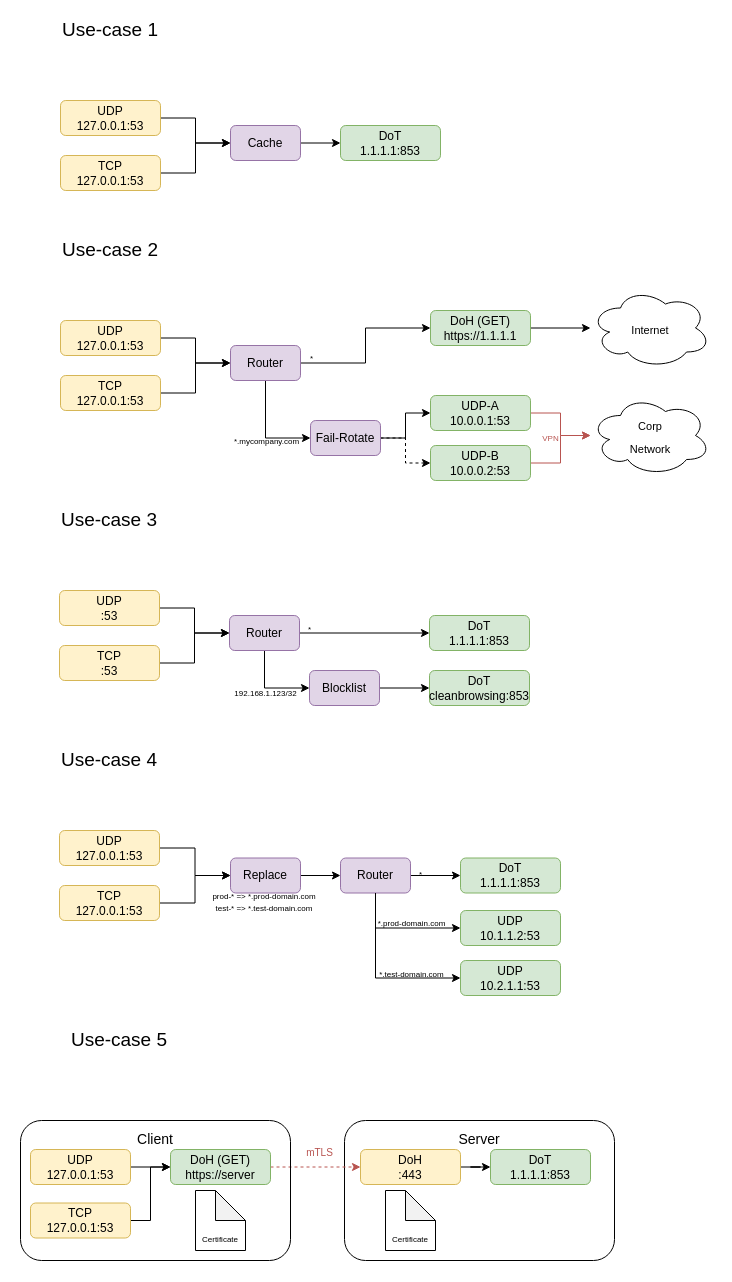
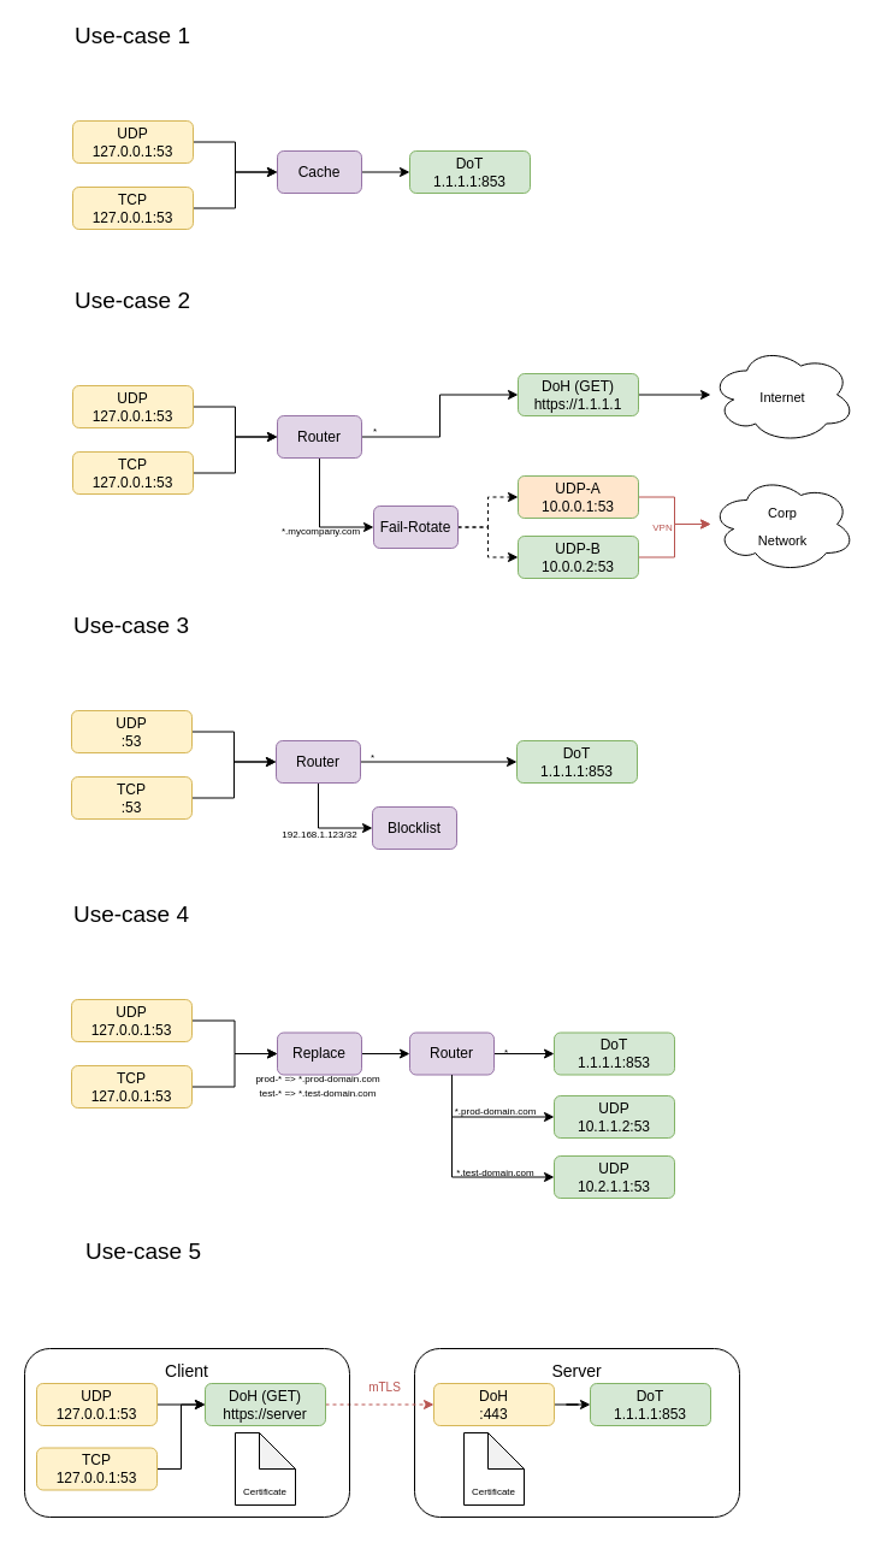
  <mxCell id="0" />
  <mxCell id="1" parent="0" />
  <mxCell id="2" value="&lt;font color=&quot;#000000&quot; style=&quot;font-size: 14px&quot;&gt;Server&lt;/font&gt;" style="rounded=1;whiteSpace=wrap;html=1;labelBackgroundColor=none;fillColor=none;fontSize=19;fontColor=#B85450;verticalAlign=top;" vertex="1" parent="1"><mxGeometry x="344" y="1120" width="270" height="140" as="geometry" /></mxCell>
  <mxCell id="3" style="edgeStyle=orthogonalEdgeStyle;rounded=0;orthogonalLoop=1;jettySize=auto;html=1;fontSize=19;" edge="1" parent="1" source="4" target="8"><mxGeometry relative="1" as="geometry" /></mxCell>
  <mxCell id="4" value="UDP&lt;br&gt;127.0.0.1:53" style="rounded=1;whiteSpace=wrap;html=1;fillColor=#fff2cc;strokeColor=#d6b656;verticalAlign=middle;" vertex="1" parent="1"><mxGeometry x="60" y="100" width="100" height="35" as="geometry" /></mxCell>
  <mxCell id="5" style="edgeStyle=orthogonalEdgeStyle;rounded=0;orthogonalLoop=1;jettySize=auto;html=1;entryX=0;entryY=0.5;entryDx=0;entryDy=0;fontSize=19;" edge="1" parent="1" source="6" target="8"><mxGeometry relative="1" as="geometry" /></mxCell>
  <mxCell id="6" value="TCP&lt;br&gt;127.0.0.1:53" style="rounded=1;whiteSpace=wrap;html=1;fillColor=#fff2cc;strokeColor=#d6b656;verticalAlign=middle;" vertex="1" parent="1"><mxGeometry x="60" y="155" width="100" height="35" as="geometry" /></mxCell>
  <mxCell id="7" style="edgeStyle=orthogonalEdgeStyle;rounded=0;orthogonalLoop=1;jettySize=auto;html=1;fontSize=19;" edge="1" parent="1" source="8" target="9"><mxGeometry relative="1" as="geometry" /></mxCell>
  <mxCell id="8" value="Cache" style="rounded=1;whiteSpace=wrap;html=1;fillColor=#e1d5e7;verticalAlign=middle;strokeColor=#9673a6;" vertex="1" parent="1"><mxGeometry x="230" y="125" width="70" height="35" as="geometry" /></mxCell>
  <mxCell id="9" value="DoT&lt;br&gt;1.1.1.1:853" style="rounded=1;whiteSpace=wrap;html=1;fillColor=#d5e8d4;strokeColor=#82b366;verticalAlign=middle;" vertex="1" parent="1"><mxGeometry x="340" y="125" width="100" height="35" as="geometry" /></mxCell>
  <mxCell id="10" value="Use-case 1" style="text;html=1;strokeColor=none;fillColor=none;align=center;verticalAlign=middle;whiteSpace=wrap;rounded=0;labelBackgroundColor=none;fontSize=19;" vertex="1" parent="1"><mxGeometry x="60" y="20" width="100" height="20" as="geometry" /></mxCell>
  <mxCell id="11" style="edgeStyle=orthogonalEdgeStyle;rounded=0;orthogonalLoop=1;jettySize=auto;html=1;fontSize=19;" edge="1" parent="1" source="12" target="19"><mxGeometry relative="1" as="geometry" /></mxCell>
  <mxCell id="12" value="UDP&lt;br&gt;127.0.0.1:53" style="rounded=1;whiteSpace=wrap;html=1;fillColor=#fff2cc;strokeColor=#d6b656;verticalAlign=middle;" vertex="1" parent="1"><mxGeometry x="60" y="320" width="100" height="35" as="geometry" /></mxCell>
  <mxCell id="13" style="edgeStyle=orthogonalEdgeStyle;rounded=0;orthogonalLoop=1;jettySize=auto;html=1;entryX=0;entryY=0.5;entryDx=0;entryDy=0;fontSize=19;" edge="1" parent="1" source="14" target="19"><mxGeometry relative="1" as="geometry" /></mxCell>
  <mxCell id="14" value="TCP&lt;br&gt;127.0.0.1:53" style="rounded=1;whiteSpace=wrap;html=1;fillColor=#fff2cc;strokeColor=#d6b656;verticalAlign=middle;" vertex="1" parent="1"><mxGeometry x="60" y="375" width="100" height="35" as="geometry" /></mxCell>
  <mxCell id="15" style="edgeStyle=orthogonalEdgeStyle;rounded=0;orthogonalLoop=1;jettySize=auto;html=1;fontSize=19;" edge="1" parent="1" source="19" target="21"><mxGeometry relative="1" as="geometry" /></mxCell>
  <mxCell id="16" value="&lt;font style=&quot;font-size: 8px&quot;&gt;*&lt;/font&gt;" style="edgeLabel;html=1;align=center;verticalAlign=middle;resizable=0;points=[];fontSize=19;labelBackgroundColor=none;" vertex="1" connectable="0" parent="15"><mxGeometry x="-0.471" y="-1" relative="1" as="geometry"><mxPoint x="-33.81" y="-8.52" as="offset" /></mxGeometry></mxCell>
  <mxCell id="17" style="edgeStyle=orthogonalEdgeStyle;rounded=0;orthogonalLoop=1;jettySize=auto;html=1;entryX=0;entryY=0.5;entryDx=0;entryDy=0;fontSize=19;exitX=0.5;exitY=1;exitDx=0;exitDy=0;" edge="1" parent="1" source="19" target="30"><mxGeometry relative="1" as="geometry" /></mxCell>
  <mxCell id="18" value="&lt;font style=&quot;font-size: 8px&quot;&gt;*.mycompany.com&lt;/font&gt;" style="edgeLabel;html=1;align=center;verticalAlign=middle;resizable=0;points=[];fontSize=19;labelBackgroundColor=none;" vertex="1" connectable="0" parent="17"><mxGeometry x="-0.612" y="-1" relative="1" as="geometry"><mxPoint x="1" y="37.5" as="offset" /></mxGeometry></mxCell>
  <mxCell id="19" value="Router" style="rounded=1;whiteSpace=wrap;html=1;fillColor=#e1d5e7;verticalAlign=middle;strokeColor=#9673a6;" vertex="1" parent="1"><mxGeometry x="230" y="345" width="70" height="35" as="geometry" /></mxCell>
  <mxCell id="20" style="edgeStyle=orthogonalEdgeStyle;rounded=0;orthogonalLoop=1;jettySize=auto;html=1;fontSize=19;" edge="1" parent="1" source="21" target="32"><mxGeometry relative="1" as="geometry" /></mxCell>
  <mxCell id="21" value="DoH (GET)&lt;br&gt;https://1.1.1.1" style="rounded=1;whiteSpace=wrap;html=1;fillColor=#d5e8d4;strokeColor=#82b366;verticalAlign=middle;" vertex="1" parent="1"><mxGeometry x="430" y="310" width="100" height="35" as="geometry" /></mxCell>
  <mxCell id="22" value="Use-case 2" style="text;html=1;strokeColor=none;fillColor=none;align=center;verticalAlign=middle;whiteSpace=wrap;rounded=0;labelBackgroundColor=none;fontSize=19;" vertex="1" parent="1"><mxGeometry x="60" y="240" width="100" height="20" as="geometry" /></mxCell>
  <mxCell id="23" style="edgeStyle=orthogonalEdgeStyle;rounded=0;orthogonalLoop=1;jettySize=auto;html=1;fontSize=19;fillColor=#f8cecc;strokeColor=#b85450;" edge="1" parent="1" source="24" target="31"><mxGeometry relative="1" as="geometry" /></mxCell>
- <mxCell id="24" value="UDP-A&lt;br&gt;10.0.0.1:53" style="rounded=1;whiteSpace=wrap;html=1;fillColor=#d5e8d4;strokeColor=#82b366;verticalAlign=middle;" vertex="1" parent="1"><mxGeometry x="430" y="395" width="100" height="35" as="geometry" /></mxCell>
+ <mxCell id="24" value="UDP-A&lt;br&gt;10.0.0.1:53" style="rounded=1;whiteSpace=wrap;html=1;fillColor=#ffe6cc;strokeColor=#82b366;verticalAlign=middle;" vertex="1" parent="1"><mxGeometry x="430" y="395" width="100" height="35" as="geometry" /></mxCell>
  <mxCell id="25" style="edgeStyle=orthogonalEdgeStyle;rounded=0;orthogonalLoop=1;jettySize=auto;html=1;fontSize=19;fillColor=#f8cecc;strokeColor=#b85450;" edge="1" parent="1" source="27" target="31"><mxGeometry relative="1" as="geometry" /></mxCell>
  <mxCell id="26" value="&lt;font style=&quot;font-size: 8px&quot;&gt;VPN&lt;/font&gt;" style="edgeLabel;html=1;align=center;verticalAlign=middle;resizable=0;points=[];fontSize=19;fontColor=#B85450;labelBackgroundColor=none;" vertex="1" connectable="0" parent="25"><mxGeometry x="-0.351" y="6" relative="1" as="geometry"><mxPoint x="-8.57" y="-21.52" as="offset" /></mxGeometry></mxCell>
  <mxCell id="27" value="UDP-B&lt;br&gt;10.0.0.2:53" style="rounded=1;whiteSpace=wrap;html=1;fillColor=#d5e8d4;strokeColor=#82b366;verticalAlign=middle;" vertex="1" parent="1"><mxGeometry x="430" y="445" width="100" height="35" as="geometry" /></mxCell>
- <mxCell id="28" style="edgeStyle=orthogonalEdgeStyle;rounded=0;orthogonalLoop=1;jettySize=auto;html=1;entryX=0;entryY=0.5;entryDx=0;entryDy=0;fontSize=19;" edge="1" parent="1" source="30" target="24"><mxGeometry relative="1" as="geometry" /></mxCell>
+ <mxCell id="28" style="edgeStyle=orthogonalEdgeStyle;rounded=0;orthogonalLoop=1;jettySize=auto;html=1;entryX=0;entryY=0.5;entryDx=0;entryDy=0;fontSize=19;dashed=1;" edge="1" parent="1" source="30" target="24"><mxGeometry relative="1" as="geometry" /></mxCell>
  <mxCell id="29" style="edgeStyle=orthogonalEdgeStyle;rounded=0;orthogonalLoop=1;jettySize=auto;html=1;entryX=0;entryY=0.5;entryDx=0;entryDy=0;fontSize=19;dashed=1;" edge="1" parent="1" source="30" target="27"><mxGeometry relative="1" as="geometry" /></mxCell>
  <mxCell id="30" value="Fail-Rotate" style="rounded=1;whiteSpace=wrap;html=1;fillColor=#e1d5e7;verticalAlign=middle;strokeColor=#9673a6;" vertex="1" parent="1"><mxGeometry x="310" y="420" width="70" height="35" as="geometry" /></mxCell>
  <mxCell id="31" value="&lt;font style=&quot;font-size: 11px&quot;&gt;Corp&lt;br&gt;Network&lt;/font&gt;" style="ellipse;shape=cloud;whiteSpace=wrap;html=1;labelBackgroundColor=none;fillColor=none;fontSize=19;" vertex="1" parent="1"><mxGeometry x="590" y="395" width="120" height="80" as="geometry" /></mxCell>
  <mxCell id="32" value="&lt;span style=&quot;font-size: 11px&quot;&gt;Internet&lt;/span&gt;" style="ellipse;shape=cloud;whiteSpace=wrap;html=1;labelBackgroundColor=none;fillColor=none;fontSize=19;" vertex="1" parent="1"><mxGeometry x="590" y="287.5" width="120" height="80" as="geometry" /></mxCell>
  <mxCell id="33" style="edgeStyle=orthogonalEdgeStyle;rounded=0;orthogonalLoop=1;jettySize=auto;html=1;fontSize=19;" edge="1" parent="1" source="34" target="41"><mxGeometry relative="1" as="geometry" /></mxCell>
  <mxCell id="34" value="UDP&lt;br&gt;:53" style="rounded=1;whiteSpace=wrap;html=1;fillColor=#fff2cc;strokeColor=#d6b656;verticalAlign=middle;" vertex="1" parent="1"><mxGeometry x="59" y="590" width="100" height="35" as="geometry" /></mxCell>
  <mxCell id="35" style="edgeStyle=orthogonalEdgeStyle;rounded=0;orthogonalLoop=1;jettySize=auto;html=1;entryX=0;entryY=0.5;entryDx=0;entryDy=0;fontSize=19;" edge="1" parent="1" source="36" target="41"><mxGeometry relative="1" as="geometry" /></mxCell>
  <mxCell id="36" value="TCP&lt;br&gt;:53" style="rounded=1;whiteSpace=wrap;html=1;fillColor=#fff2cc;strokeColor=#d6b656;verticalAlign=middle;" vertex="1" parent="1"><mxGeometry x="59" y="645" width="100" height="35" as="geometry" /></mxCell>
  <mxCell id="37" style="edgeStyle=orthogonalEdgeStyle;rounded=0;orthogonalLoop=1;jettySize=auto;html=1;fontSize=19;" edge="1" parent="1" source="41" target="42"><mxGeometry relative="1" as="geometry" /></mxCell>
  <mxCell id="38" value="&lt;font style=&quot;font-size: 8px&quot;&gt;*&lt;/font&gt;" style="edgeLabel;html=1;align=center;verticalAlign=middle;resizable=0;points=[];fontSize=19;labelBackgroundColor=none;" vertex="1" connectable="0" parent="37"><mxGeometry x="-0.471" y="-1" relative="1" as="geometry"><mxPoint x="-24.29" y="-8.5" as="offset" /></mxGeometry></mxCell>
  <mxCell id="39" style="edgeStyle=orthogonalEdgeStyle;rounded=0;orthogonalLoop=1;jettySize=auto;html=1;entryX=0;entryY=0.5;entryDx=0;entryDy=0;fontSize=19;exitX=0.5;exitY=1;exitDx=0;exitDy=0;" edge="1" parent="1" source="41" target="46"><mxGeometry relative="1" as="geometry" /></mxCell>
  <mxCell id="40" value="&lt;font style=&quot;font-size: 8px&quot;&gt;192.168.1.123/32&lt;/font&gt;" style="edgeLabel;html=1;align=center;verticalAlign=middle;resizable=0;points=[];fontSize=19;labelBackgroundColor=none;" vertex="1" connectable="0" parent="39"><mxGeometry x="-0.612" y="-1" relative="1" as="geometry"><mxPoint x="1" y="23.81" as="offset" /></mxGeometry></mxCell>
  <mxCell id="41" value="Router" style="rounded=1;whiteSpace=wrap;html=1;fillColor=#e1d5e7;verticalAlign=middle;strokeColor=#9673a6;" vertex="1" parent="1"><mxGeometry x="229" y="615" width="70" height="35" as="geometry" /></mxCell>
  <mxCell id="42" value="DoT&lt;br&gt;1.1.1.1:853" style="rounded=1;whiteSpace=wrap;html=1;fillColor=#d5e8d4;strokeColor=#82b366;verticalAlign=middle;" vertex="1" parent="1"><mxGeometry x="429" y="615" width="100" height="35" as="geometry" /></mxCell>
  <mxCell id="43" value="Use-case 3" style="text;html=1;strokeColor=none;fillColor=none;align=center;verticalAlign=middle;whiteSpace=wrap;rounded=0;labelBackgroundColor=none;fontSize=19;" vertex="1" parent="1"><mxGeometry x="59" y="510" width="100" height="20" as="geometry" /></mxCell>
- <mxCell id="44" value="DoT&lt;br&gt;cleanbrowsing:853" style="rounded=1;whiteSpace=wrap;html=1;fillColor=#d5e8d4;strokeColor=#82b366;verticalAlign=middle;" vertex="1" parent="1"><mxGeometry x="429" y="670" width="100" height="35" as="geometry" /></mxCell>
- <mxCell id="45" style="edgeStyle=orthogonalEdgeStyle;rounded=0;orthogonalLoop=1;jettySize=auto;html=1;entryX=0;entryY=0.5;entryDx=0;entryDy=0;fontSize=19;" edge="1" parent="1" source="46" target="44"><mxGeometry relative="1" as="geometry" /></mxCell>
  <mxCell id="46" value="Blocklist" style="rounded=1;whiteSpace=wrap;html=1;fillColor=#e1d5e7;verticalAlign=middle;strokeColor=#9673a6;" vertex="1" parent="1"><mxGeometry x="309" y="670" width="70" height="35" as="geometry" /></mxCell>
  <mxCell id="47" style="edgeStyle=orthogonalEdgeStyle;rounded=0;orthogonalLoop=1;jettySize=auto;html=1;fontSize=19;entryX=0;entryY=0.5;entryDx=0;entryDy=0;" edge="1" parent="1" source="48" target="61"><mxGeometry relative="1" as="geometry" /></mxCell>
  <mxCell id="48" value="UDP&lt;br&gt;127.0.0.1:53" style="rounded=1;whiteSpace=wrap;html=1;fillColor=#fff2cc;strokeColor=#d6b656;verticalAlign=middle;" vertex="1" parent="1"><mxGeometry x="59" y="830" width="100" height="35" as="geometry" /></mxCell>
  <mxCell id="49" style="edgeStyle=orthogonalEdgeStyle;rounded=0;orthogonalLoop=1;jettySize=auto;html=1;entryX=0;entryY=0.5;entryDx=0;entryDy=0;fontSize=19;" edge="1" parent="1" source="50" target="61"><mxGeometry relative="1" as="geometry" /></mxCell>
  <mxCell id="50" value="TCP&lt;br&gt;127.0.0.1:53" style="rounded=1;whiteSpace=wrap;html=1;fillColor=#fff2cc;strokeColor=#d6b656;verticalAlign=middle;" vertex="1" parent="1"><mxGeometry x="59" y="885" width="100" height="35" as="geometry" /></mxCell>
  <mxCell id="51" style="edgeStyle=orthogonalEdgeStyle;rounded=0;orthogonalLoop=1;jettySize=auto;html=1;fontSize=19;" edge="1" parent="1" source="56" target="57"><mxGeometry relative="1" as="geometry" /></mxCell>
  <mxCell id="52" value="&lt;font style=&quot;font-size: 8px&quot;&gt;*&lt;/font&gt;" style="edgeLabel;html=1;align=center;verticalAlign=middle;resizable=0;points=[];fontSize=19;labelBackgroundColor=none;" vertex="1" connectable="0" parent="51"><mxGeometry x="-0.471" y="-1" relative="1" as="geometry"><mxPoint x="-24.29" y="-8.5" as="offset" /></mxGeometry></mxCell>
  <mxCell id="53" value="&lt;font color=&quot;#000000&quot; style=&quot;font-size: 8px&quot;&gt;*&lt;/font&gt;" style="edgeLabel;html=1;align=center;verticalAlign=middle;resizable=0;points=[];fontSize=19;fontColor=#B85450;labelBackgroundColor=none;" vertex="1" connectable="0" parent="51"><mxGeometry x="0.217" relative="1" as="geometry"><mxPoint x="-20.48" y="-5" as="offset" /></mxGeometry></mxCell>
  <mxCell id="54" style="edgeStyle=orthogonalEdgeStyle;rounded=0;orthogonalLoop=1;jettySize=auto;html=1;entryX=0;entryY=0.5;entryDx=0;entryDy=0;fontSize=19;exitX=0.5;exitY=1;exitDx=0;exitDy=0;" edge="1" parent="1" source="56" target="59"><mxGeometry relative="1" as="geometry"><mxPoint x="420" y="930" as="targetPoint" /></mxGeometry></mxCell>
  <mxCell id="55" value="&lt;span style=&quot;font-size: 8px&quot;&gt;*.prod-domain.com&lt;/span&gt;" style="edgeLabel;html=1;align=center;verticalAlign=middle;resizable=0;points=[];fontSize=19;labelBackgroundColor=none;" vertex="1" connectable="0" parent="54"><mxGeometry x="-0.612" y="-1" relative="1" as="geometry"><mxPoint x="36" y="4.17" as="offset" /></mxGeometry></mxCell>
  <mxCell id="56" value="Router" style="rounded=1;whiteSpace=wrap;html=1;fillColor=#e1d5e7;verticalAlign=middle;strokeColor=#9673a6;" vertex="1" parent="1"><mxGeometry x="340" y="857.5" width="70" height="35" as="geometry" /></mxCell>
  <mxCell id="57" value="DoT&lt;br&gt;1.1.1.1:853" style="rounded=1;whiteSpace=wrap;html=1;fillColor=#d5e8d4;strokeColor=#82b366;verticalAlign=middle;" vertex="1" parent="1"><mxGeometry x="460" y="857.5" width="100" height="35" as="geometry" /></mxCell>
  <mxCell id="58" value="Use-case 4" style="text;html=1;strokeColor=none;fillColor=none;align=center;verticalAlign=middle;whiteSpace=wrap;rounded=0;labelBackgroundColor=none;fontSize=19;" vertex="1" parent="1"><mxGeometry x="59" y="750" width="100" height="20" as="geometry" /></mxCell>
  <mxCell id="59" value="UDP&lt;br&gt;10.1.1.2:53" style="rounded=1;whiteSpace=wrap;html=1;fillColor=#d5e8d4;strokeColor=#82b366;verticalAlign=middle;" vertex="1" parent="1"><mxGeometry x="460" y="910" width="100" height="35" as="geometry" /></mxCell>
  <mxCell id="60" style="edgeStyle=orthogonalEdgeStyle;rounded=0;orthogonalLoop=1;jettySize=auto;html=1;fontSize=19;fontColor=#B85450;" edge="1" parent="1" source="61" target="56"><mxGeometry relative="1" as="geometry" /></mxCell>
  <mxCell id="61" value="Replace" style="rounded=1;whiteSpace=wrap;html=1;fillColor=#e1d5e7;verticalAlign=middle;strokeColor=#9673a6;" vertex="1" parent="1"><mxGeometry x="230" y="857.5" width="70" height="35" as="geometry" /></mxCell>
  <mxCell id="62" value="UDP&lt;br&gt;10.2.1.1:53" style="rounded=1;whiteSpace=wrap;html=1;fillColor=#d5e8d4;strokeColor=#82b366;verticalAlign=middle;" vertex="1" parent="1"><mxGeometry x="460" y="960" width="100" height="35" as="geometry" /></mxCell>
  <mxCell id="63" style="edgeStyle=orthogonalEdgeStyle;rounded=0;orthogonalLoop=1;jettySize=auto;html=1;entryX=0;entryY=0.5;entryDx=0;entryDy=0;fontSize=19;exitX=0.5;exitY=1;exitDx=0;exitDy=0;" edge="1" parent="1" source="56" target="62"><mxGeometry relative="1" as="geometry"><mxPoint x="385" y="902.5" as="sourcePoint" /><mxPoint x="470" y="937.5" as="targetPoint" /></mxGeometry></mxCell>
  <mxCell id="64" value="&lt;span style=&quot;font-size: 8px&quot;&gt;*.test-domain.com&lt;/span&gt;" style="edgeLabel;html=1;align=center;verticalAlign=middle;resizable=0;points=[];fontSize=19;labelBackgroundColor=none;" vertex="1" connectable="0" parent="63"><mxGeometry x="-0.612" y="-1" relative="1" as="geometry"><mxPoint x="36" y="44.64" as="offset" /></mxGeometry></mxCell>
  <mxCell id="65" value="&lt;p style=&quot;line-height: 40%&quot;&gt;&lt;font style=&quot;font-size: 8px&quot; color=&quot;#000000&quot;&gt;prod-* =&amp;gt; *.prod-domain.com&lt;br&gt;&lt;/font&gt;&lt;span style=&quot;color: rgb(0 , 0 , 0) ; font-size: 8px&quot;&gt;test-* =&amp;gt; *.test-domain.com&lt;/span&gt;&lt;font style=&quot;font-size: 8px&quot; color=&quot;#000000&quot;&gt;&lt;br&gt;&lt;/font&gt;&lt;/p&gt;" style="text;html=1;strokeColor=none;fillColor=none;align=center;verticalAlign=middle;whiteSpace=wrap;rounded=0;labelBackgroundColor=none;fontSize=19;fontColor=#B85450;" vertex="1" parent="1"><mxGeometry x="209" y="890" width="110" height="20" as="geometry" /></mxCell>
  <mxCell id="66" style="edgeStyle=orthogonalEdgeStyle;rounded=0;orthogonalLoop=1;jettySize=auto;html=1;fontSize=19;" edge="1" parent="1" source="67" target="68"><mxGeometry relative="1" as="geometry"><mxPoint x="490" y="1166.5" as="targetPoint" /></mxGeometry></mxCell>
  <mxCell id="67" value="DoH&lt;br&gt;:443" style="rounded=1;whiteSpace=wrap;html=1;fillColor=#fff2cc;strokeColor=#d6b656;verticalAlign=middle;" vertex="1" parent="1"><mxGeometry x="360" y="1149" width="100" height="35" as="geometry" /></mxCell>
  <mxCell id="68" value="DoT&lt;br&gt;1.1.1.1:853" style="rounded=1;whiteSpace=wrap;html=1;fillColor=#d5e8d4;strokeColor=#82b366;verticalAlign=middle;" vertex="1" parent="1"><mxGeometry x="490" y="1149" width="100" height="35" as="geometry" /></mxCell>
  <mxCell id="69" value="Use-case 5" style="text;html=1;strokeColor=none;fillColor=none;align=center;verticalAlign=middle;whiteSpace=wrap;rounded=0;labelBackgroundColor=none;fontSize=19;" vertex="1" parent="1"><mxGeometry x="69" y="1030" width="100" height="20" as="geometry" /></mxCell>
  <mxCell id="70" value="&lt;font style=&quot;font-size: 8px&quot; color=&quot;#000000&quot;&gt;Certificate&lt;/font&gt;" style="shape=note;whiteSpace=wrap;html=1;backgroundOutline=1;darkOpacity=0.05;labelBackgroundColor=none;fillColor=none;fontSize=19;fontColor=#B85450;verticalAlign=bottom;" vertex="1" parent="1"><mxGeometry x="385" y="1190" width="50" height="60" as="geometry" /></mxCell>
  <mxCell id="71" style="edgeStyle=orthogonalEdgeStyle;rounded=0;orthogonalLoop=1;jettySize=auto;html=1;fontSize=19;" edge="1" parent="1" source="72" target="75"><mxGeometry relative="1" as="geometry"><mxPoint x="170" y="1166.5" as="targetPoint" /></mxGeometry></mxCell>
  <mxCell id="72" value="UDP&lt;br&gt;127.0.0.1:53" style="rounded=1;whiteSpace=wrap;html=1;fillColor=#fff2cc;strokeColor=#d6b656;verticalAlign=middle;" vertex="1" parent="1"><mxGeometry x="30" y="1149" width="100" height="35" as="geometry" /></mxCell>
  <mxCell id="73" style="edgeStyle=orthogonalEdgeStyle;rounded=0;orthogonalLoop=1;jettySize=auto;html=1;fontSize=19;fontColor=#B85450;dashed=1;fillColor=#f8cecc;strokeColor=#b85450;" edge="1" parent="1" source="75" target="67"><mxGeometry relative="1" as="geometry" /></mxCell>
  <mxCell id="74" value="&lt;font style=&quot;font-size: 10px&quot;&gt;mTLS&lt;/font&gt;" style="edgeLabel;html=1;align=center;verticalAlign=middle;resizable=0;points=[];fontSize=19;fontColor=#B85450;labelBackgroundColor=none;" vertex="1" connectable="0" parent="73"><mxGeometry x="0.271" y="-1" relative="1" as="geometry"><mxPoint x="-8.14" y="-18.5" as="offset" /></mxGeometry></mxCell>
  <mxCell id="75" value="DoH (GET)&lt;br&gt;https://server" style="rounded=1;whiteSpace=wrap;html=1;fillColor=#d5e8d4;strokeColor=#82b366;verticalAlign=middle;" vertex="1" parent="1"><mxGeometry x="170" y="1149" width="100" height="35" as="geometry" /></mxCell>
  <mxCell id="76" value="&lt;font style=&quot;font-size: 8px&quot; color=&quot;#000000&quot;&gt;Certificate&lt;/font&gt;" style="shape=note;whiteSpace=wrap;html=1;backgroundOutline=1;darkOpacity=0.05;labelBackgroundColor=none;fillColor=none;fontSize=19;fontColor=#B85450;verticalAlign=bottom;" vertex="1" parent="1"><mxGeometry x="195" y="1190" width="50" height="60" as="geometry" /></mxCell>
  <mxCell id="77" style="edgeStyle=orthogonalEdgeStyle;rounded=0;orthogonalLoop=1;jettySize=auto;html=1;entryX=0;entryY=0.5;entryDx=0;entryDy=0;fontSize=19;fontColor=#B85450;" edge="1" parent="1" source="78" target="75"><mxGeometry relative="1" as="geometry" /></mxCell>
  <mxCell id="78" value="TCP&lt;br&gt;127.0.0.1:53" style="rounded=1;whiteSpace=wrap;html=1;fillColor=#fff2cc;strokeColor=#d6b656;verticalAlign=middle;" vertex="1" parent="1"><mxGeometry x="30" y="1202.5" width="100" height="35" as="geometry" /></mxCell>
  <mxCell id="79" value="&lt;font color=&quot;#000000&quot; style=&quot;font-size: 14px&quot;&gt;Client&lt;/font&gt;" style="rounded=1;whiteSpace=wrap;html=1;labelBackgroundColor=none;fillColor=none;fontSize=19;fontColor=#B85450;verticalAlign=top;" vertex="1" parent="1"><mxGeometry x="20" y="1120" width="270" height="140" as="geometry" /></mxCell>
